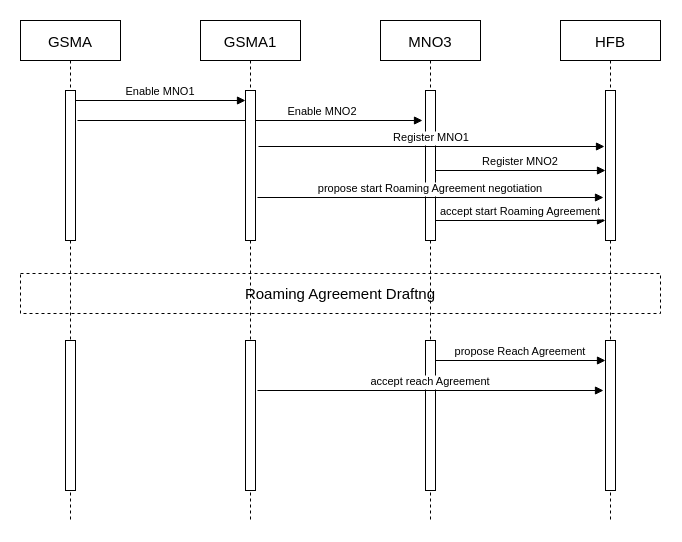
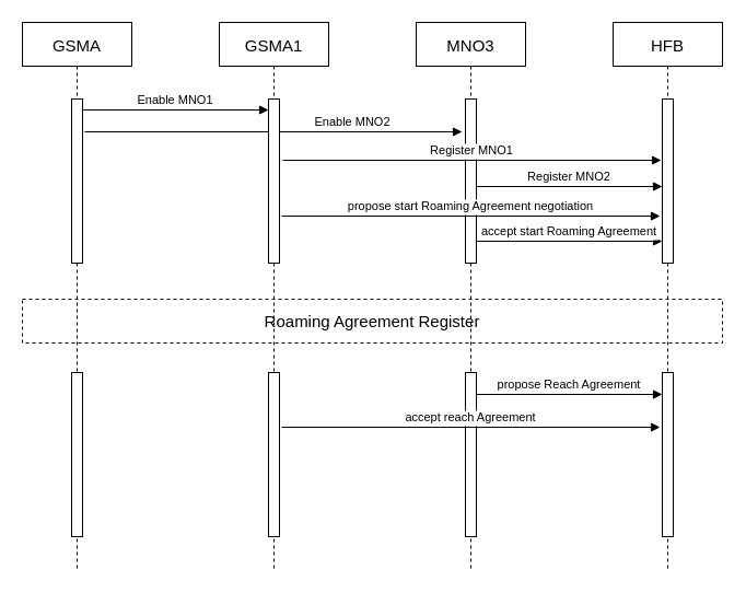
  <mxCell id="0" />
  <mxCell id="1" parent="0" />
  <mxCell id="2" value="GSMA" style="shape=umlLifeline;perimeter=lifelinePerimeter;container=1;collapsible=0;recursiveResize=0;rounded=0;shadow=0;strokeWidth=1;fontSize=15;" parent="1" vertex="1"><mxGeometry x="20" y="20" width="100" height="500" as="geometry" /></mxCell>
  <mxCell id="3" value="" style="points=[];perimeter=orthogonalPerimeter;rounded=0;shadow=0;strokeWidth=1;" parent="2" vertex="1"><mxGeometry x="45" y="70" width="10" height="150" as="geometry" /></mxCell>
  <mxCell id="4" value="Enable MNO2" style="verticalAlign=bottom;endArrow=block;shadow=0;strokeWidth=1;" edge="1" parent="2"><mxGeometry x="0.42" relative="1" as="geometry"><mxPoint x="57" y="100.0" as="sourcePoint" /><mxPoint x="402" y="100" as="targetPoint" /><mxPoint as="offset" /></mxGeometry></mxCell>
  <mxCell id="5" value="" style="points=[];perimeter=orthogonalPerimeter;rounded=0;shadow=0;strokeWidth=1;" vertex="1" parent="2"><mxGeometry x="45" y="320" width="10" height="150" as="geometry" /></mxCell>
  <mxCell id="6" value="GSMA1" style="shape=umlLifeline;perimeter=lifelinePerimeter;container=1;collapsible=0;recursiveResize=0;rounded=0;shadow=0;strokeWidth=1;fontSize=15;" parent="1" vertex="1"><mxGeometry x="200" y="20" width="100" height="500" as="geometry" /></mxCell>
  <mxCell id="7" value="" style="points=[];perimeter=orthogonalPerimeter;rounded=0;shadow=0;strokeWidth=1;" parent="6" vertex="1"><mxGeometry x="45" y="70" width="10" height="150" as="geometry" /></mxCell>
  <mxCell id="8" value="Enable MNO1" style="verticalAlign=bottom;endArrow=block;entryX=0;entryY=0;shadow=0;strokeWidth=1;" parent="6" edge="1"><mxGeometry relative="1" as="geometry"><mxPoint x="-125" y="80.0" as="sourcePoint" /><mxPoint x="45" y="80.0" as="targetPoint" /></mxGeometry></mxCell>
  <mxCell id="9" value="" style="points=[];perimeter=orthogonalPerimeter;rounded=0;shadow=0;strokeWidth=1;" vertex="1" parent="6"><mxGeometry x="45" y="320" width="10" height="150" as="geometry" /></mxCell>
  <mxCell id="10" value="MNO3" style="shape=umlLifeline;perimeter=lifelinePerimeter;container=1;collapsible=0;recursiveResize=0;rounded=0;shadow=0;strokeWidth=1;fontSize=15;" vertex="1" parent="1"><mxGeometry x="380" y="20" width="100" height="500" as="geometry" /></mxCell>
  <mxCell id="11" value="" style="points=[];perimeter=orthogonalPerimeter;rounded=0;shadow=0;strokeWidth=1;" vertex="1" parent="10"><mxGeometry x="45" y="70" width="10" height="150" as="geometry" /></mxCell>
  <mxCell id="12" value="" style="points=[];perimeter=orthogonalPerimeter;rounded=0;shadow=0;strokeWidth=1;" vertex="1" parent="10"><mxGeometry x="45" y="320" width="10" height="150" as="geometry" /></mxCell>
  <mxCell id="13" value="propose Reach Agreement" style="verticalAlign=bottom;endArrow=block;entryX=0;entryY=0;shadow=0;strokeWidth=1;" edge="1" parent="10"><mxGeometry relative="1" as="geometry"><mxPoint x="55" y="340" as="sourcePoint" /><mxPoint x="225" y="340" as="targetPoint" /></mxGeometry></mxCell>
  <mxCell id="14" value="HFB" style="shape=umlLifeline;perimeter=lifelinePerimeter;container=1;collapsible=0;recursiveResize=0;rounded=0;shadow=0;strokeWidth=1;fontSize=15;" vertex="1" parent="1"><mxGeometry x="560" y="20" width="100" height="500" as="geometry" /></mxCell>
  <mxCell id="15" value="" style="points=[];perimeter=orthogonalPerimeter;rounded=0;shadow=0;strokeWidth=1;" vertex="1" parent="14"><mxGeometry x="45" y="70" width="10" height="150" as="geometry" /></mxCell>
  <mxCell id="16" value="accept start Roaming Agreement" style="verticalAlign=bottom;endArrow=block;entryX=0;entryY=0;shadow=0;strokeWidth=1;" edge="1" parent="14"><mxGeometry relative="1" as="geometry"><mxPoint x="-125" y="200" as="sourcePoint" /><mxPoint x="45" y="200" as="targetPoint" /></mxGeometry></mxCell>
  <mxCell id="17" value="" style="points=[];perimeter=orthogonalPerimeter;rounded=0;shadow=0;strokeWidth=1;" vertex="1" parent="14"><mxGeometry x="45" y="320" width="10" height="150" as="geometry" /></mxCell>
  <mxCell id="18" value="Register MNO1" style="verticalAlign=bottom;endArrow=block;shadow=0;strokeWidth=1;" edge="1" parent="1"><mxGeometry relative="1" as="geometry"><mxPoint x="258" y="146" as="sourcePoint" /><mxPoint x="604" y="146" as="targetPoint" /></mxGeometry></mxCell>
  <mxCell id="19" value="Register MNO2" style="verticalAlign=bottom;endArrow=block;entryX=0;entryY=0;shadow=0;strokeWidth=1;" edge="1" parent="1"><mxGeometry relative="1" as="geometry"><mxPoint x="435" y="170" as="sourcePoint" /><mxPoint x="605" y="170" as="targetPoint" /></mxGeometry></mxCell>
  <mxCell id="20" value="propose start Roaming Agreement negotiation" style="verticalAlign=bottom;endArrow=block;shadow=0;strokeWidth=1;" edge="1" parent="1"><mxGeometry relative="1" as="geometry"><mxPoint x="257" y="197" as="sourcePoint" /><mxPoint x="603" y="197" as="targetPoint" /></mxGeometry></mxCell>
  <mxCell id="21" value="accept reach Agreement" style="verticalAlign=bottom;endArrow=block;shadow=0;strokeWidth=1;" edge="1" parent="1"><mxGeometry relative="1" as="geometry"><mxPoint x="257" y="390" as="sourcePoint" /><mxPoint x="603" y="390" as="targetPoint" /></mxGeometry></mxCell>
- <mxCell id="22" value="&lt;font style=&quot;font-size: 15px&quot;&gt;Roaming Agreement Draftng&lt;/font&gt;" style="rounded=0;whiteSpace=wrap;html=1;fillColor=none;dashed=1;" vertex="1" parent="1"><mxGeometry x="20" y="273" width="640" height="40" as="geometry" /></mxCell>
+ <mxCell id="22" value="&lt;font style=&quot;font-size: 15px&quot;&gt;Roaming Agreement Register&lt;/font&gt;" style="rounded=0;whiteSpace=wrap;html=1;fillColor=none;dashed=1;" vertex="1" parent="1"><mxGeometry x="20" y="273" width="640" height="40" as="geometry" /></mxCell>
